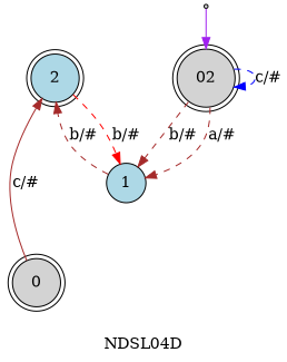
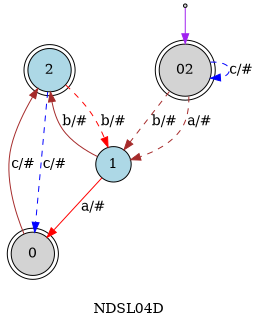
  digraph {
    label=NDSL04D
    rankdir=TB
    node [fillcolor=lightgrey shape=doublecircle style=filled]
    edge [color=brown style=dashed]
    2 [fillcolor=lightblue]
    0
    1 [fillcolor=lightblue shape=circle]
    init02 [shape=point]
    02
+   2 -> 0 [color=blue label="c/#"]
    2 -> 1 [color=red label="b/#"]
    0 -> 2 [label="c/#" style=solid]
-   1 -> 2 [label="b/#"]
+   1 -> 2 [label="b/#" style=solid]
+   1 -> 0 [color=red label="a/#" style=solid]
    init02 -> 02 [color=purple style=solid]
    02 -> 1 [label="b/#"]
    02 -> 1 [label="a/#"]
    02 -> 02 [color=blue label="c/#"]
  }
